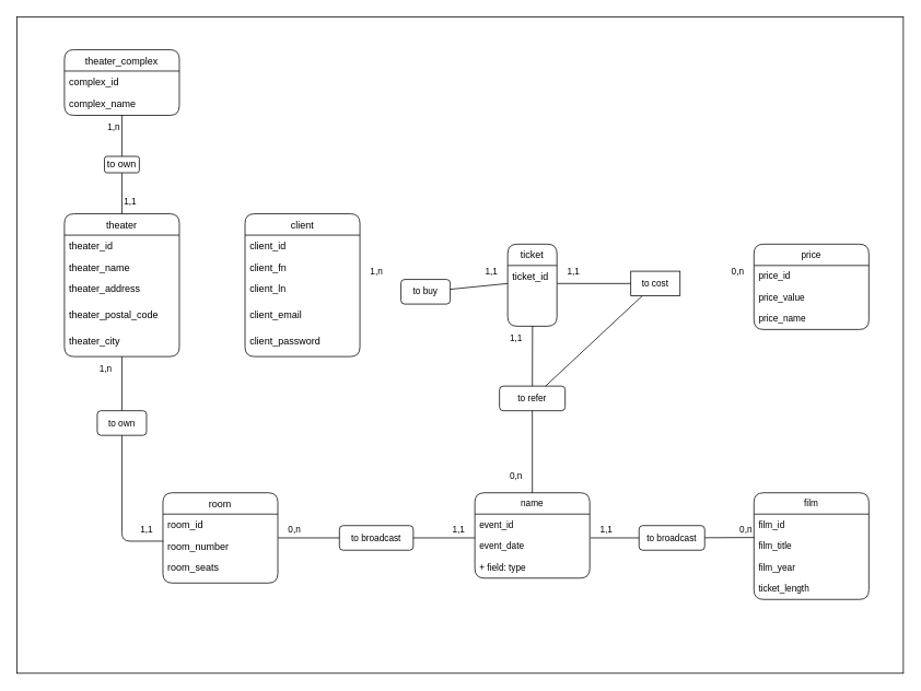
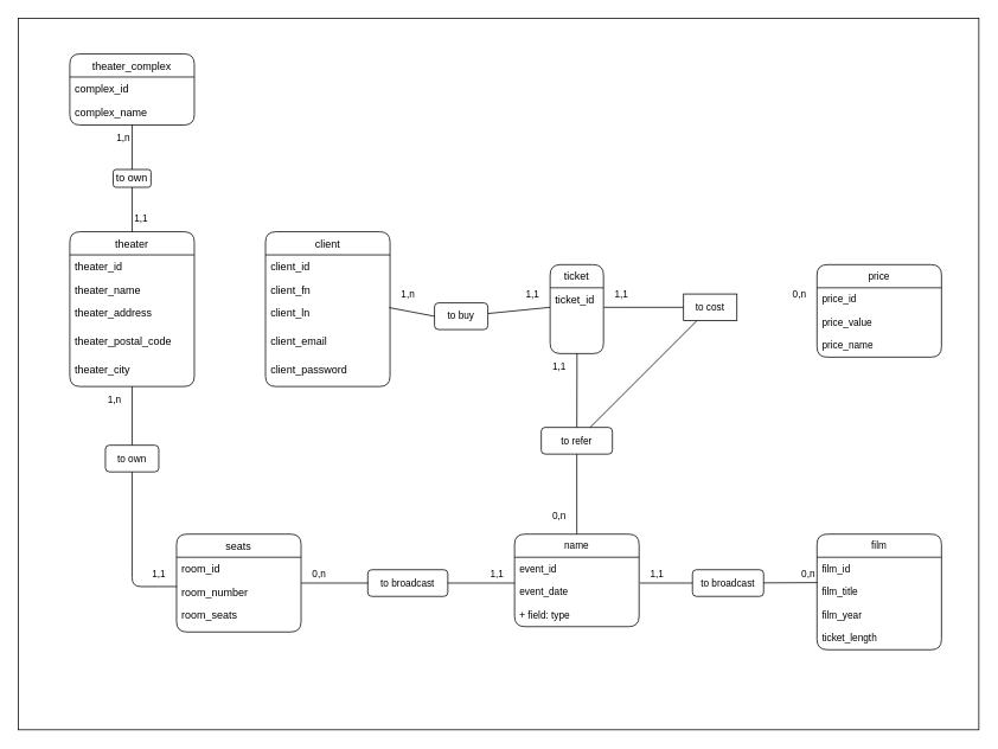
  <mxCell id="0" />
  <mxCell id="1" parent="0" />
  <mxCell id="2" value="" style="whiteSpace=wrap;html=1;rounded=0;spacing=3;labelBackgroundColor=none;fillColor=none;" vertex="1" parent="1"><mxGeometry x="20" width="1080" height="800" as="geometry" y="20" /></mxCell>
  <mxCell id="3" value="theater_complex" style="swimlane;fontStyle=0;childLayout=stackLayout;horizontal=1;startSize=26;fillColor=none;horizontalStack=0;resizeParent=1;resizeParentMax=0;resizeLast=0;collapsible=1;marginBottom=0;strokeColor=#000000;fontColor=#000000;rounded=1;" parent="1" vertex="1"><mxGeometry x="78" y="60" width="140" height="80" as="geometry" /></mxCell>
  <mxCell id="4" value="complex_id" style="text;strokeColor=none;fillColor=none;align=left;verticalAlign=top;spacingLeft=4;spacingRight=4;overflow=hidden;rotatable=0;points=[[0,0.5],[1,0.5]];portConstraint=eastwest;fontColor=#000000;rounded=1;" parent="3" vertex="1"><mxGeometry y="26" width="140" height="26" as="geometry" /></mxCell>
  <mxCell id="5" value="complex_name" style="text;strokeColor=none;fillColor=none;align=left;verticalAlign=top;spacingLeft=4;spacingRight=4;overflow=hidden;rotatable=0;points=[[0,0.5],[1,0.5]];portConstraint=eastwest;fontColor=#000000;rounded=1;" parent="3" vertex="1"><mxGeometry y="52" width="140" height="28" as="geometry" /></mxCell>
  <mxCell id="6" style="edgeStyle=none;html=1;entryX=0.5;entryY=1;entryDx=0;entryDy=0;labelBackgroundColor=default;strokeColor=#000000;fontFamily=Helvetica;fontSize=11;fontColor=#000000;endArrow=none;endFill=0;rounded=1;" edge="1" parent="1" source="7" target="14"><mxGeometry relative="1" as="geometry" /></mxCell>
  <mxCell id="7" value="theater" style="swimlane;fontStyle=0;childLayout=stackLayout;horizontal=1;startSize=26;fillColor=none;horizontalStack=0;resizeParent=1;resizeParentMax=0;resizeLast=0;collapsible=1;marginBottom=0;strokeColor=#000000;fontColor=#000000;rounded=1;" parent="1" vertex="1"><mxGeometry x="78" y="260" width="140" height="174" as="geometry" /></mxCell>
  <mxCell id="8" value="theater_id" style="text;strokeColor=none;fillColor=none;align=left;verticalAlign=top;spacingLeft=4;spacingRight=4;overflow=hidden;rotatable=0;points=[[0,0.5],[1,0.5]];portConstraint=eastwest;fontColor=#000000;rounded=1;" parent="7" vertex="1"><mxGeometry y="26" width="140" height="26" as="geometry" /></mxCell>
  <mxCell id="9" value="theater_name" style="text;strokeColor=none;fillColor=none;align=left;verticalAlign=top;spacingLeft=4;spacingRight=4;overflow=hidden;rotatable=0;points=[[0,0.5],[1,0.5]];portConstraint=eastwest;fontColor=#000000;rounded=1;" parent="7" vertex="1"><mxGeometry y="52" width="140" height="26" as="geometry" /></mxCell>
  <mxCell id="10" value="theater_address&#10;" style="text;strokeColor=none;fillColor=none;align=left;verticalAlign=top;spacingLeft=4;spacingRight=4;overflow=hidden;rotatable=0;points=[[0,0.5],[1,0.5]];portConstraint=eastwest;fontColor=#000000;rounded=1;" parent="7" vertex="1"><mxGeometry y="78" width="140" height="32" as="geometry" /></mxCell>
  <mxCell id="11" value="theater_postal_code&#10;" style="text;strokeColor=none;fillColor=none;align=left;verticalAlign=top;spacingLeft=4;spacingRight=4;overflow=hidden;rotatable=0;points=[[0,0.5],[1,0.5]];portConstraint=eastwest;fontColor=#000000;rounded=1;" parent="7" vertex="1"><mxGeometry y="110" width="140" height="32" as="geometry" /></mxCell>
  <mxCell id="12" value="theater_city" style="text;strokeColor=none;fillColor=none;align=left;verticalAlign=top;spacingLeft=4;spacingRight=4;overflow=hidden;rotatable=0;points=[[0,0.5],[1,0.5]];portConstraint=eastwest;fontColor=#000000;rounded=1;" parent="7" vertex="1"><mxGeometry y="142" width="140" height="32" as="geometry" /></mxCell>
  <mxCell id="13" style="edgeStyle=none;html=1;labelBackgroundColor=default;strokeColor=#000000;fontFamily=Helvetica;fontSize=11;fontColor=#000000;endArrow=none;endFill=0;rounded=1;" edge="1" parent="1" source="14" target="5"><mxGeometry relative="1" as="geometry" /></mxCell>
  <mxCell id="14" value="" style="whiteSpace=wrap;html=1;fillColor=none;strokeColor=#000000;fontColor=#000000;fontStyle=0;startSize=26;labelBackgroundColor=none;labelBorderColor=#000000;fontFamily=Helvetica;fontSize=11;rounded=1;" vertex="1" parent="1"><mxGeometry x="126.75" y="190" width="42.5" height="20" as="geometry" /></mxCell>
  <mxCell id="15" value="&lt;font color=&quot;#000000&quot;&gt;to own&lt;/font&gt;" style="text;html=1;strokeColor=none;fillColor=none;align=center;verticalAlign=middle;whiteSpace=wrap;rounded=1;" vertex="1" parent="1"><mxGeometry x="128" y="192.5" width="40" height="15" as="geometry" /></mxCell>
  <mxCell id="16" value="&lt;font style=&quot;font-size: 11px;&quot;&gt;1,n&lt;/font&gt;" style="text;html=1;align=center;verticalAlign=middle;resizable=0;points=[];autosize=1;strokeColor=none;fillColor=none;fontColor=#000000;rounded=1;" vertex="1" parent="1"><mxGeometry x="118" y="140" width="40" height="30" as="geometry" /></mxCell>
  <mxCell id="17" value="1,1" style="text;html=1;align=center;verticalAlign=middle;resizable=0;points=[];autosize=1;strokeColor=none;fillColor=none;fontSize=11;fontColor=#000000;rounded=1;" vertex="1" parent="1"><mxGeometry x="138" y="230" width="40" height="30" as="geometry" /></mxCell>
  <mxCell id="18" value="1,n" style="text;html=1;align=center;verticalAlign=middle;resizable=0;points=[];autosize=1;strokeColor=none;fillColor=none;fontSize=11;fontColor=#000000;rounded=1;" vertex="1" parent="1"><mxGeometry x="108" y="434" width="40" height="30" as="geometry" /></mxCell>
  <mxCell id="19" style="edgeStyle=none;html=1;fontSize=11;fontColor=#000000;strokeColor=#000000;endArrow=none;endFill=0;rounded=1;" edge="1" parent="1" source="21" target="12"><mxGeometry relative="1" as="geometry" /></mxCell>
  <mxCell id="20" style="edgeStyle=none;html=1;entryX=1.011;entryY=0.965;entryDx=0;entryDy=0;entryPerimeter=0;strokeColor=#000000;fontSize=11;fontColor=#000000;endArrow=none;endFill=0;rounded=1;" edge="1" parent="1" source="21" target="26"><mxGeometry relative="1" as="geometry"><Array as="points"><mxPoint x="148" y="659" /></Array></mxGeometry></mxCell>
  <mxCell id="21" value="to own" style="whiteSpace=wrap;html=1;fontSize=11;fontColor=#000000;fillColor=none;rounded=1;strokeColor=#000000;" vertex="1" parent="1"><mxGeometry x="118" y="500" width="60" height="30" as="geometry" /></mxCell>
- <mxCell id="22" value="room" style="swimlane;fontStyle=0;childLayout=stackLayout;horizontal=1;startSize=26;fillColor=none;horizontalStack=0;resizeParent=1;resizeParentMax=0;resizeLast=0;collapsible=1;marginBottom=0;strokeColor=#000000;fontColor=#000000;rounded=1;" vertex="1" parent="1"><mxGeometry x="198" y="600" width="140" height="110" as="geometry" /></mxCell>
+ <mxCell id="22" value="seats" style="swimlane;fontStyle=0;childLayout=stackLayout;horizontal=1;startSize=26;fillColor=none;horizontalStack=0;resizeParent=1;resizeParentMax=0;resizeLast=0;collapsible=1;marginBottom=0;strokeColor=#000000;fontColor=#000000;rounded=1;" vertex="1" parent="1"><mxGeometry x="198" y="600" width="140" height="110" as="geometry" /></mxCell>
  <mxCell id="23" value="room_id" style="text;strokeColor=none;fillColor=none;align=left;verticalAlign=top;spacingLeft=4;spacingRight=4;overflow=hidden;rotatable=0;points=[[0,0.5],[1,0.5]];portConstraint=eastwest;fontColor=#000000;rounded=1;" vertex="1" parent="22"><mxGeometry y="26" width="140" height="26" as="geometry" /></mxCell>
  <mxCell id="24" value="room_number" style="text;strokeColor=none;fillColor=none;align=left;verticalAlign=top;spacingLeft=4;spacingRight=4;overflow=hidden;rotatable=0;points=[[0,0.5],[1,0.5]];portConstraint=eastwest;fontColor=#000000;rounded=1;" vertex="1" parent="22"><mxGeometry y="52" width="140" height="26" as="geometry" /></mxCell>
  <mxCell id="25" value="room_seats" style="text;strokeColor=none;fillColor=none;align=left;verticalAlign=top;spacingLeft=4;spacingRight=4;overflow=hidden;rotatable=0;points=[[0,0.5],[1,0.5]];portConstraint=eastwest;fontColor=#000000;rounded=1;" vertex="1" parent="22"><mxGeometry y="78" width="140" height="32" as="geometry" /></mxCell>
  <mxCell id="26" value="1,1" style="text;html=1;align=center;verticalAlign=middle;resizable=0;points=[];autosize=1;strokeColor=none;fillColor=none;fontSize=11;fontColor=#000000;rounded=1;" vertex="1" parent="1"><mxGeometry x="158" y="630" width="40" height="30" as="geometry" /></mxCell>
  <mxCell id="27" value="client" style="swimlane;fontStyle=0;childLayout=stackLayout;horizontal=1;startSize=26;fillColor=none;horizontalStack=0;resizeParent=1;resizeParentMax=0;resizeLast=0;collapsible=1;marginBottom=0;strokeColor=#000000;fontColor=#000000;rounded=1;" vertex="1" parent="1"><mxGeometry x="298" y="260" width="140" height="174" as="geometry" /></mxCell>
  <mxCell id="28" value="client_id" style="text;strokeColor=none;fillColor=none;align=left;verticalAlign=top;spacingLeft=4;spacingRight=4;overflow=hidden;rotatable=0;points=[[0,0.5],[1,0.5]];portConstraint=eastwest;fontColor=#000000;rounded=1;" vertex="1" parent="27"><mxGeometry y="26" width="140" height="26" as="geometry" /></mxCell>
  <mxCell id="29" value="client_fn" style="text;strokeColor=none;fillColor=none;align=left;verticalAlign=top;spacingLeft=4;spacingRight=4;overflow=hidden;rotatable=0;points=[[0,0.5],[1,0.5]];portConstraint=eastwest;fontColor=#000000;rounded=1;" vertex="1" parent="27"><mxGeometry y="52" width="140" height="26" as="geometry" /></mxCell>
  <mxCell id="30" value="client_ln" style="text;strokeColor=none;fillColor=none;align=left;verticalAlign=top;spacingLeft=4;spacingRight=4;overflow=hidden;rotatable=0;points=[[0,0.5],[1,0.5]];portConstraint=eastwest;fontColor=#000000;rounded=1;" vertex="1" parent="27"><mxGeometry y="78" width="140" height="32" as="geometry" /></mxCell>
  <mxCell id="31" value="client_email" style="text;strokeColor=none;fillColor=none;align=left;verticalAlign=top;spacingLeft=4;spacingRight=4;overflow=hidden;rotatable=0;points=[[0,0.5],[1,0.5]];portConstraint=eastwest;fontColor=#000000;rounded=1;" vertex="1" parent="27"><mxGeometry y="110" width="140" height="32" as="geometry" /></mxCell>
  <mxCell id="32" value="client_password" style="text;strokeColor=none;fillColor=none;align=left;verticalAlign=top;spacingLeft=4;spacingRight=4;overflow=hidden;rotatable=0;points=[[0,0.5],[1,0.5]];portConstraint=eastwest;fontColor=#000000;rounded=1;" vertex="1" parent="27"><mxGeometry y="142" width="140" height="32" as="geometry" /></mxCell>
  <mxCell id="33" value="ticket" style="swimlane;fontStyle=0;childLayout=stackLayout;horizontal=1;startSize=26;fillColor=none;horizontalStack=0;resizeParent=1;resizeParentMax=0;resizeLast=0;collapsible=1;marginBottom=0;strokeColor=#000000;fontColor=#000000;rounded=1;" vertex="1" parent="1"><mxGeometry x="618" y="297" width="60" height="100" as="geometry" /></mxCell>
  <mxCell id="34" value="ticket_id" style="text;strokeColor=none;fillColor=none;align=left;verticalAlign=top;spacingLeft=4;spacingRight=4;overflow=hidden;rotatable=0;points=[[0,0.5],[1,0.5]];portConstraint=eastwest;fontColor=#000000;rounded=1;" vertex="1" parent="33"><mxGeometry y="26" width="60" height="74" as="geometry" /></mxCell>
+ <mxCell id="35" style="edgeStyle=none;html=1;entryX=0.993;entryY=0.229;entryDx=0;entryDy=0;strokeColor=#000000;fontSize=11;fontColor=#000000;endArrow=none;endFill=0;spacing=2;exitX=0;exitY=0.5;exitDx=0;exitDy=0;entryPerimeter=0;rounded=1;" edge="1" parent="1" source="37" target="30"><mxGeometry relative="1" as="geometry" /></mxCell>
  <mxCell id="36" style="edgeStyle=none;html=1;entryX=-0.002;entryY=0.297;entryDx=0;entryDy=0;entryPerimeter=0;strokeColor=#000000;fontSize=11;fontColor=#000000;endArrow=none;endFill=0;rounded=1;" edge="1" parent="1" source="37" target="34"><mxGeometry relative="1" as="geometry" /></mxCell>
  <mxCell id="37" value="to buy" style="whiteSpace=wrap;html=1;rounded=1;labelBackgroundColor=none;labelBorderColor=none;strokeColor=#000000;fontSize=11;fontColor=#000000;fillColor=none;" vertex="1" parent="1"><mxGeometry x="488" y="340" width="60" height="30" as="geometry" /></mxCell>
  <mxCell id="38" value="1,n" style="text;html=1;align=center;verticalAlign=middle;resizable=0;points=[];autosize=1;strokeColor=none;fillColor=none;fontSize=11;fontColor=#000000;rounded=1;" vertex="1" parent="1"><mxGeometry x="438" y="315" width="40" height="30" as="geometry" /></mxCell>
  <mxCell id="39" value="1,1" style="text;html=1;align=center;verticalAlign=middle;resizable=0;points=[];autosize=1;strokeColor=none;fillColor=none;fontSize=11;fontColor=#000000;rounded=1;" vertex="1" parent="1"><mxGeometry x="578" y="315" width="40" height="30" as="geometry" /></mxCell>
  <mxCell id="40" value="name" style="swimlane;fontStyle=0;childLayout=stackLayout;horizontal=1;startSize=26;fillColor=none;horizontalStack=0;resizeParent=1;resizeParentMax=0;resizeLast=0;collapsible=1;marginBottom=0;rounded=1;labelBackgroundColor=none;labelBorderColor=none;strokeColor=#000000;fontSize=11;fontColor=#000000;" vertex="1" parent="1"><mxGeometry x="578" y="600" width="140" height="104" as="geometry" /></mxCell>
  <mxCell id="41" value="event_id" style="text;strokeColor=none;fillColor=none;align=left;verticalAlign=top;spacingLeft=4;spacingRight=4;overflow=hidden;rotatable=0;points=[[0,0.5],[1,0.5]];portConstraint=eastwest;rounded=1;labelBackgroundColor=none;labelBorderColor=none;fontSize=11;fontColor=#000000;" vertex="1" parent="40"><mxGeometry y="26" width="140" height="26" as="geometry" /></mxCell>
  <mxCell id="42" value="event_date" style="text;strokeColor=none;fillColor=none;align=left;verticalAlign=top;spacingLeft=4;spacingRight=4;overflow=hidden;rotatable=0;points=[[0,0.5],[1,0.5]];portConstraint=eastwest;rounded=1;labelBackgroundColor=none;labelBorderColor=none;fontSize=11;fontColor=#000000;" vertex="1" parent="40"><mxGeometry y="52" width="140" height="26" as="geometry" /></mxCell>
  <mxCell id="43" value="+ field: type" style="text;strokeColor=none;fillColor=none;align=left;verticalAlign=top;spacingLeft=4;spacingRight=4;overflow=hidden;rotatable=0;points=[[0,0.5],[1,0.5]];portConstraint=eastwest;rounded=1;labelBackgroundColor=none;labelBorderColor=none;fontSize=11;fontColor=#000000;" vertex="1" parent="40"><mxGeometry y="78" width="140" height="26" as="geometry" /></mxCell>
  <mxCell id="44" value="1,1" style="text;html=1;align=center;verticalAlign=middle;resizable=0;points=[];autosize=1;strokeColor=none;fillColor=none;fontSize=11;fontColor=#000000;rounded=1;" vertex="1" parent="1"><mxGeometry x="608" y="397" width="40" height="30" as="geometry" /></mxCell>
  <mxCell id="45" value="0,n" style="text;html=1;align=center;verticalAlign=middle;resizable=0;points=[];autosize=1;strokeColor=none;fillColor=none;fontSize=11;fontColor=#000000;rounded=1;" vertex="1" parent="1"><mxGeometry x="608" y="565" width="40" height="30" as="geometry" /></mxCell>
  <mxCell id="46" style="edgeStyle=none;html=1;entryX=0.5;entryY=0;entryDx=0;entryDy=0;strokeColor=#000000;fontSize=11;fontColor=#000000;endArrow=none;endFill=0;rounded=1;" edge="1" parent="1" source="48" target="40"><mxGeometry relative="1" as="geometry" /></mxCell>
  <mxCell id="47" style="edgeStyle=none;html=1;entryX=1.006;entryY=-0.015;entryDx=0;entryDy=0;entryPerimeter=0;strokeColor=#000000;fontSize=11;fontColor=#000000;endArrow=none;endFill=0;rounded=1;" edge="1" parent="1" source="48" target="44"><mxGeometry relative="1" as="geometry" /></mxCell>
- <mxCell id="48" value="to refer" style="whiteSpace=wrap;html=1;rounded=1;labelBackgroundColor=none;labelBorderColor=none;strokeColor=#000000;fontSize=11;fontColor=#000000;fillColor=none;" vertex="1" parent="1"><mxGeometry x="608" y="470" width="80" height="30" as="geometry" /></mxCell>
+ <mxCell id="48" value="to refer" style="whiteSpace=wrap;html=1;rounded=1;labelBackgroundColor=none;labelBorderColor=none;strokeColor=#000000;fontSize=11;fontColor=#000000;fillColor=none;" vertex="1" parent="1"><mxGeometry x="608" y="480" width="80" height="30" as="geometry" /></mxCell>
  <mxCell id="49" style="edgeStyle=none;html=1;entryX=0;entryY=0.115;entryDx=0;entryDy=0;entryPerimeter=0;strokeColor=#000000;fontSize=11;fontColor=#000000;endArrow=none;endFill=0;rounded=1;" edge="1" parent="1" source="51" target="42"><mxGeometry relative="1" as="geometry" /></mxCell>
  <mxCell id="50" style="edgeStyle=none;html=1;entryX=1.002;entryY=0.115;entryDx=0;entryDy=0;entryPerimeter=0;strokeColor=#000000;fontSize=11;fontColor=#000000;endArrow=none;endFill=0;rounded=1;" edge="1" parent="1" source="51" target="24"><mxGeometry relative="1" as="geometry" /></mxCell>
  <mxCell id="51" value="to broadcast" style="whiteSpace=wrap;html=1;rounded=1;labelBackgroundColor=none;labelBorderColor=none;strokeColor=#000000;fontSize=11;fontColor=#000000;fillColor=none;" vertex="1" parent="1"><mxGeometry x="413" y="640" width="90" height="30" as="geometry" /></mxCell>
  <mxCell id="52" value="0,n" style="text;html=1;align=center;verticalAlign=middle;resizable=0;points=[];autosize=1;strokeColor=none;fillColor=none;fontSize=11;fontColor=#000000;rounded=1;" vertex="1" parent="1"><mxGeometry x="338" y="630" width="40" height="30" as="geometry" /></mxCell>
  <mxCell id="53" value="1,1" style="text;html=1;align=center;verticalAlign=middle;resizable=0;points=[];autosize=1;strokeColor=none;fillColor=none;fontSize=11;fontColor=#000000;rounded=1;" vertex="1" parent="1"><mxGeometry x="538" y="630" width="40" height="30" as="geometry" /></mxCell>
  <mxCell id="54" value="film" style="swimlane;fontStyle=0;childLayout=stackLayout;horizontal=1;startSize=26;fillColor=none;horizontalStack=0;resizeParent=1;resizeParentMax=0;resizeLast=0;collapsible=1;marginBottom=0;rounded=1;labelBackgroundColor=none;labelBorderColor=none;strokeColor=#000000;fontSize=11;fontColor=#000000;" vertex="1" parent="1"><mxGeometry x="918" y="600" width="140" height="130" as="geometry" /></mxCell>
  <mxCell id="55" value="film_id" style="text;strokeColor=none;fillColor=none;align=left;verticalAlign=top;spacingLeft=4;spacingRight=4;overflow=hidden;rotatable=0;points=[[0,0.5],[1,0.5]];portConstraint=eastwest;rounded=1;labelBackgroundColor=none;labelBorderColor=none;fontSize=11;fontColor=#000000;" vertex="1" parent="54"><mxGeometry y="26" width="140" height="26" as="geometry" /></mxCell>
  <mxCell id="56" value="film_title" style="text;strokeColor=none;fillColor=none;align=left;verticalAlign=top;spacingLeft=4;spacingRight=4;overflow=hidden;rotatable=0;points=[[0,0.5],[1,0.5]];portConstraint=eastwest;rounded=1;labelBackgroundColor=none;labelBorderColor=none;fontSize=11;fontColor=#000000;" vertex="1" parent="54"><mxGeometry y="52" width="140" height="26" as="geometry" /></mxCell>
  <mxCell id="57" value="film_year" style="text;strokeColor=none;fillColor=none;align=left;verticalAlign=top;spacingLeft=4;spacingRight=4;overflow=hidden;rotatable=0;points=[[0,0.5],[1,0.5]];portConstraint=eastwest;rounded=1;labelBackgroundColor=none;labelBorderColor=none;fontSize=11;fontColor=#000000;" vertex="1" parent="54"><mxGeometry y="78" width="140" height="26" as="geometry" /></mxCell>
  <mxCell id="58" value="ticket_length" style="text;strokeColor=none;fillColor=none;align=left;verticalAlign=top;spacingLeft=4;spacingRight=4;overflow=hidden;rotatable=0;points=[[0,0.5],[1,0.5]];portConstraint=eastwest;rounded=1;labelBackgroundColor=none;labelBorderColor=none;fontSize=11;fontColor=#000000;" vertex="1" parent="54"><mxGeometry y="104" width="140" height="26" as="geometry" /></mxCell>
  <mxCell id="59" style="edgeStyle=none;html=1;entryX=1.006;entryY=0.115;entryDx=0;entryDy=0;entryPerimeter=0;strokeColor=#000000;fontSize=11;fontColor=#000000;endArrow=none;endFill=0;rounded=1;" edge="1" parent="1" source="61" target="42"><mxGeometry relative="1" as="geometry" /></mxCell>
  <mxCell id="60" style="edgeStyle=none;html=1;entryX=0.003;entryY=0.097;entryDx=0;entryDy=0;entryPerimeter=0;strokeColor=#000000;fontSize=11;fontColor=#000000;endArrow=none;endFill=0;rounded=1;" edge="1" parent="1" source="61" target="56"><mxGeometry relative="1" as="geometry" /></mxCell>
  <mxCell id="61" value="to broadcast" style="whiteSpace=wrap;html=1;rounded=1;labelBackgroundColor=none;labelBorderColor=none;strokeColor=#000000;fontSize=11;fontColor=#000000;fillColor=none;" vertex="1" parent="1"><mxGeometry x="778" y="640" width="80" height="30" as="geometry" /></mxCell>
  <mxCell id="62" value="1,1" style="text;html=1;align=center;verticalAlign=middle;resizable=0;points=[];autosize=1;strokeColor=none;fillColor=none;fontSize=11;fontColor=#000000;rounded=1;" vertex="1" parent="1"><mxGeometry x="718" y="630" width="40" height="30" as="geometry" /></mxCell>
  <mxCell id="63" value="0,n" style="text;html=1;align=center;verticalAlign=middle;resizable=0;points=[];autosize=1;strokeColor=none;fillColor=none;fontSize=11;fontColor=#000000;rounded=1;" vertex="1" parent="1"><mxGeometry x="888" y="630" width="40" height="30" as="geometry" /></mxCell>
  <mxCell id="64" value="price" style="swimlane;fontStyle=0;childLayout=stackLayout;horizontal=1;startSize=26;fillColor=none;horizontalStack=0;resizeParent=1;resizeParentMax=0;resizeLast=0;collapsible=1;marginBottom=0;rounded=1;labelBackgroundColor=none;labelBorderColor=none;strokeColor=#000000;fontSize=11;fontColor=#000000;" vertex="1" parent="1"><mxGeometry x="918" y="297" width="140" height="104" as="geometry" /></mxCell>
  <mxCell id="65" value="price_id" style="text;strokeColor=none;fillColor=none;align=left;verticalAlign=top;spacingLeft=4;spacingRight=4;overflow=hidden;rotatable=0;points=[[0,0.5],[1,0.5]];portConstraint=eastwest;rounded=1;labelBackgroundColor=none;labelBorderColor=none;fontSize=11;fontColor=#000000;" vertex="1" parent="64"><mxGeometry y="26" width="140" height="26" as="geometry" /></mxCell>
  <mxCell id="66" value="price_value" style="text;strokeColor=none;fillColor=none;align=left;verticalAlign=top;spacingLeft=4;spacingRight=4;overflow=hidden;rotatable=0;points=[[0,0.5],[1,0.5]];portConstraint=eastwest;rounded=1;labelBackgroundColor=none;labelBorderColor=none;fontSize=11;fontColor=#000000;" vertex="1" parent="64"><mxGeometry y="52" width="140" height="26" as="geometry" /></mxCell>
  <mxCell id="67" value="price_name" style="text;strokeColor=none;fillColor=none;align=left;verticalAlign=top;spacingLeft=4;spacingRight=4;overflow=hidden;rotatable=0;points=[[0,0.5],[1,0.5]];portConstraint=eastwest;rounded=1;labelBackgroundColor=none;labelBorderColor=none;fontSize=11;fontColor=#000000;" vertex="1" parent="64"><mxGeometry y="78" width="140" height="26" as="geometry" /></mxCell>
  <mxCell id="68" style="edgeStyle=none;html=1;entryX=1.006;entryY=0.297;entryDx=0;entryDy=0;entryPerimeter=0;strokeColor=#000000;fontSize=11;fontColor=#000000;endArrow=none;endFill=0;rounded=1;" edge="1" parent="1" source="70" target="34"><mxGeometry relative="1" as="geometry" /></mxCell>
  <mxCell id="69" style="edgeStyle=none;html=1;strokeColor=#000000;fontSize=11;fontColor=#000000;endArrow=none;endFill=0;rounded=1;" edge="1" parent="1" source="70" target="48"><mxGeometry relative="1" as="geometry" /></mxCell>
  <mxCell id="70" value="to cost" style="whiteSpace=wrap;html=1;labelBackgroundColor=none;labelBorderColor=none;strokeColor=#000000;fontSize=11;fontColor=#000000;fillColor=none;rounded=0;" vertex="1" parent="1"><mxGeometry x="768" y="330" width="60" height="30" as="geometry" /></mxCell>
  <mxCell id="71" value="0,n" style="text;html=1;align=center;verticalAlign=middle;resizable=0;points=[];autosize=1;strokeColor=none;fillColor=none;fontSize=11;fontColor=#000000;rounded=1;" vertex="1" parent="1"><mxGeometry x="878" y="315" width="40" height="30" as="geometry" /></mxCell>
  <mxCell id="72" value="1,1" style="text;html=1;align=center;verticalAlign=middle;resizable=0;points=[];autosize=1;strokeColor=none;fillColor=none;fontSize=11;fontColor=#000000;rounded=1;" vertex="1" parent="1"><mxGeometry x="678" y="315" width="40" height="30" as="geometry" /></mxCell>
